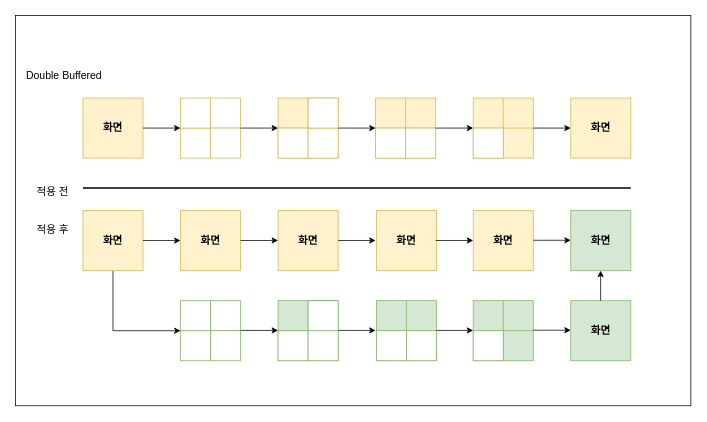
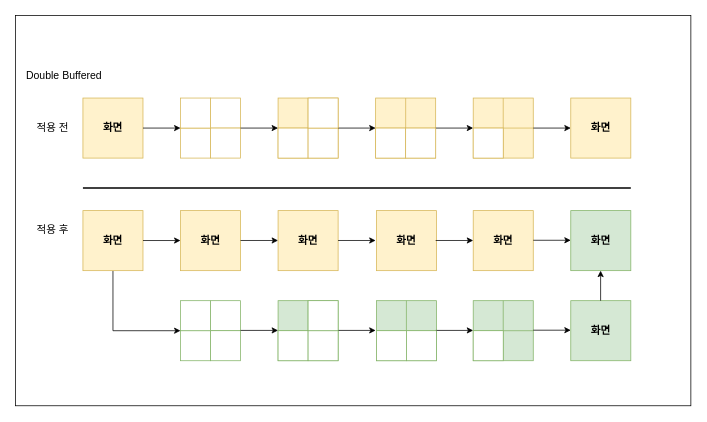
  <mxCell id="0" />
  <mxCell id="1" parent="0" />
  <mxCell id="2" value="" style="rounded=0;whiteSpace=wrap;html=1;fontSize=14;fillColor=#FFFFFF;" parent="1" vertex="1"><mxGeometry x="20" y="20" width="900" height="520" as="geometry" /></mxCell>
  <mxCell id="3" value="&lt;font style=&quot;font-size: 14px&quot;&gt;&lt;b&gt;화면&lt;/b&gt;&lt;/font&gt;" style="whiteSpace=wrap;html=1;aspect=fixed;fillColor=#fff2cc;strokeColor=#d6b656;" parent="1" vertex="1"><mxGeometry x="110" y="130" width="80" height="80" as="geometry" /></mxCell>
  <mxCell id="4" value="" style="rounded=0;whiteSpace=wrap;html=1;fontSize=14;fillColor=#FFFFFF;strokeColor=#d6b656;" parent="1" vertex="1"><mxGeometry x="280" y="130" width="40" height="40" as="geometry" /></mxCell>
  <mxCell id="5" value="" style="rounded=0;whiteSpace=wrap;html=1;fontSize=14;fillColor=#FFFFFF;strokeColor=#d6b656;" parent="1" vertex="1"><mxGeometry x="240" y="170" width="40" height="40" as="geometry" /></mxCell>
  <mxCell id="6" value="" style="rounded=0;whiteSpace=wrap;html=1;fontSize=14;fillColor=#FFFFFF;strokeColor=#d6b656;" parent="1" vertex="1"><mxGeometry x="280" y="170" width="40" height="40" as="geometry" /></mxCell>
  <mxCell id="7" value="" style="shape=internalStorage;whiteSpace=wrap;html=1;backgroundOutline=1;fontSize=14;fillColor=#fff2cc;dx=40;dy=40;strokeColor=#d6b656;" parent="1" vertex="1"><mxGeometry x="370" y="130" width="80" height="80" as="geometry" /></mxCell>
  <mxCell id="8" value="" style="rounded=0;whiteSpace=wrap;html=1;fontSize=14;fillColor=#FFFFFF;strokeColor=#d6b656;" parent="1" vertex="1"><mxGeometry x="370" y="170" width="40" height="40" as="geometry" /></mxCell>
  <mxCell id="9" value="" style="rounded=0;whiteSpace=wrap;html=1;fontSize=14;fillColor=#FFFFFF;strokeColor=#d6b656;" parent="1" vertex="1"><mxGeometry x="410" y="170" width="40" height="40" as="geometry" /></mxCell>
  <mxCell id="10" value="" style="shape=internalStorage;whiteSpace=wrap;html=1;backgroundOutline=1;fontSize=14;fillColor=#fff2cc;dx=40;dy=40;strokeColor=#d6b656;" parent="1" vertex="1"><mxGeometry x="500" y="130" width="80" height="80" as="geometry" /></mxCell>
  <mxCell id="11" value="" style="rounded=0;whiteSpace=wrap;html=1;fontSize=14;fillColor=#FFFFFF;strokeColor=#d6b656;" parent="1" vertex="1"><mxGeometry x="500" y="170" width="40" height="40" as="geometry" /></mxCell>
  <mxCell id="12" value="" style="edgeStyle=orthogonalEdgeStyle;rounded=0;orthogonalLoop=1;jettySize=auto;html=1;fontSize=14;entryX=0;entryY=0;entryDx=0;entryDy=0;" parent="1" source="13" target="16" edge="1"><mxGeometry relative="1" as="geometry"><mxPoint x="150" y="440" as="targetPoint" /><Array as="points"><mxPoint x="150" y="440" /></Array></mxGeometry></mxCell>
  <mxCell id="13" value="&lt;font style=&quot;font-size: 14px&quot;&gt;&lt;b&gt;화면&lt;/b&gt;&lt;/font&gt;" style="whiteSpace=wrap;html=1;aspect=fixed;fillColor=#fff2cc;strokeColor=#d6b656;" parent="1" vertex="1"><mxGeometry x="110" y="280" width="80" height="80" as="geometry" /></mxCell>
  <mxCell id="14" value="&lt;font style=&quot;font-size: 14px&quot;&gt;&lt;b&gt;화면&lt;/b&gt;&lt;/font&gt;" style="whiteSpace=wrap;html=1;aspect=fixed;fillColor=#fff2cc;strokeColor=#d6b656;" parent="1" vertex="1"><mxGeometry x="630" y="280" width="80" height="80" as="geometry" /></mxCell>
  <mxCell id="15" value="" style="rounded=0;whiteSpace=wrap;html=1;fontSize=14;fillColor=#FFFFFF;strokeColor=#82b366;" parent="1" vertex="1"><mxGeometry x="280" y="400" width="40" height="40" as="geometry" /></mxCell>
  <mxCell id="16" value="" style="rounded=0;whiteSpace=wrap;html=1;fontSize=14;fillColor=#FFFFFF;strokeColor=#82b366;" parent="1" vertex="1"><mxGeometry x="240" y="440" width="40" height="40" as="geometry" /></mxCell>
  <mxCell id="17" value="" style="rounded=0;whiteSpace=wrap;html=1;fontSize=14;fillColor=#FFFFFF;strokeColor=#82b366;" parent="1" vertex="1"><mxGeometry x="280" y="440" width="40" height="40" as="geometry" /></mxCell>
  <mxCell id="18" value="" style="shape=internalStorage;whiteSpace=wrap;html=1;backgroundOutline=1;fontSize=14;fillColor=#d5e8d4;dx=40;dy=40;strokeColor=#82b366;" parent="1" vertex="1"><mxGeometry x="370" y="400" width="80" height="80" as="geometry" /></mxCell>
  <mxCell id="19" value="" style="rounded=0;whiteSpace=wrap;html=1;fontSize=14;fillColor=#FFFFFF;strokeColor=#82b366;" parent="1" vertex="1"><mxGeometry x="370" y="440" width="40" height="40" as="geometry" /></mxCell>
  <mxCell id="20" value="" style="rounded=0;whiteSpace=wrap;html=1;fontSize=14;fillColor=#FFFFFF;strokeColor=#82b366;" parent="1" vertex="1"><mxGeometry x="410" y="440" width="40" height="40" as="geometry" /></mxCell>
  <mxCell id="21" value="" style="shape=internalStorage;whiteSpace=wrap;html=1;backgroundOutline=1;fontSize=14;fillColor=#d5e8d4;dx=40;dy=40;strokeColor=#82b366;" parent="1" vertex="1"><mxGeometry x="501" y="400" width="80" height="80" as="geometry" /></mxCell>
  <mxCell id="22" value="" style="rounded=0;whiteSpace=wrap;html=1;fontSize=14;fillColor=#FFFFFF;strokeColor=#82b366;" parent="1" vertex="1"><mxGeometry x="501" y="440" width="40" height="40" as="geometry" /></mxCell>
  <mxCell id="23" value="&lt;font style=&quot;font-size: 14px&quot;&gt;&lt;b&gt;화면&lt;/b&gt;&lt;/font&gt;" style="whiteSpace=wrap;html=1;aspect=fixed;fillColor=#fff2cc;strokeColor=#d6b656;" parent="1" vertex="1"><mxGeometry x="240" y="280" width="80" height="80" as="geometry" /></mxCell>
  <mxCell id="24" value="&lt;font style=&quot;font-size: 14px&quot;&gt;&lt;b&gt;화면&lt;/b&gt;&lt;/font&gt;" style="whiteSpace=wrap;html=1;aspect=fixed;fillColor=#fff2cc;strokeColor=#d6b656;" parent="1" vertex="1"><mxGeometry x="370" y="280" width="80" height="80" as="geometry" /></mxCell>
  <mxCell id="25" value="&lt;font style=&quot;font-size: 14px&quot;&gt;&lt;b&gt;화면&lt;/b&gt;&lt;/font&gt;" style="whiteSpace=wrap;html=1;aspect=fixed;fillColor=#fff2cc;strokeColor=#d6b656;" parent="1" vertex="1"><mxGeometry x="501" y="280" width="80" height="80" as="geometry" /></mxCell>
  <mxCell id="26" value="" style="endArrow=classic;html=1;rounded=0;fontSize=14;entryX=0;entryY=0.5;entryDx=0;entryDy=0;" parent="1" edge="1"><mxGeometry width="50" height="50" relative="1" as="geometry"><mxPoint x="190" y="170" as="sourcePoint" /><mxPoint x="240" y="170" as="targetPoint" /></mxGeometry></mxCell>
  <mxCell id="27" value="" style="endArrow=classic;html=1;rounded=0;fontSize=14;entryX=0;entryY=0.5;entryDx=0;entryDy=0;" parent="1" edge="1"><mxGeometry width="50" height="50" relative="1" as="geometry"><mxPoint x="190" y="319.83" as="sourcePoint" /><mxPoint x="240" y="319.83" as="targetPoint" /></mxGeometry></mxCell>
  <mxCell id="28" value="" style="endArrow=classic;html=1;rounded=0;fontSize=14;entryX=0;entryY=0.5;entryDx=0;entryDy=0;" parent="1" edge="1"><mxGeometry width="50" height="50" relative="1" as="geometry"><mxPoint x="320" y="170" as="sourcePoint" /><mxPoint x="370" y="170" as="targetPoint" /></mxGeometry></mxCell>
  <mxCell id="29" value="" style="endArrow=classic;html=1;rounded=0;fontSize=14;entryX=0;entryY=0.5;entryDx=0;entryDy=0;" parent="1" edge="1"><mxGeometry width="50" height="50" relative="1" as="geometry"><mxPoint x="450" y="170" as="sourcePoint" /><mxPoint x="500" y="170" as="targetPoint" /></mxGeometry></mxCell>
  <mxCell id="30" value="" style="endArrow=classic;html=1;rounded=0;fontSize=14;entryX=0;entryY=0.5;entryDx=0;entryDy=0;" parent="1" edge="1"><mxGeometry width="50" height="50" relative="1" as="geometry"><mxPoint x="580" y="170" as="sourcePoint" /><mxPoint x="630" y="170" as="targetPoint" /></mxGeometry></mxCell>
  <mxCell id="31" value="" style="endArrow=classic;html=1;rounded=0;fontSize=14;entryX=0;entryY=0.5;entryDx=0;entryDy=0;" parent="1" edge="1"><mxGeometry width="50" height="50" relative="1" as="geometry"><mxPoint x="320" y="319.8" as="sourcePoint" /><mxPoint x="370" y="319.8" as="targetPoint" /></mxGeometry></mxCell>
  <mxCell id="32" value="" style="endArrow=classic;html=1;rounded=0;fontSize=14;entryX=0;entryY=0.5;entryDx=0;entryDy=0;" parent="1" edge="1"><mxGeometry width="50" height="50" relative="1" as="geometry"><mxPoint x="450" y="319.8" as="sourcePoint" /><mxPoint x="500" y="319.8" as="targetPoint" /></mxGeometry></mxCell>
  <mxCell id="33" value="" style="endArrow=classic;html=1;rounded=0;fontSize=14;entryX=0;entryY=0.5;entryDx=0;entryDy=0;" parent="1" edge="1"><mxGeometry width="50" height="50" relative="1" as="geometry"><mxPoint x="580" y="319.8" as="sourcePoint" /><mxPoint x="630" y="319.8" as="targetPoint" /></mxGeometry></mxCell>
  <mxCell id="34" value="" style="endArrow=classic;html=1;rounded=0;fontSize=14;entryX=0;entryY=0.5;entryDx=0;entryDy=0;" parent="1" edge="1"><mxGeometry width="50" height="50" relative="1" as="geometry"><mxPoint x="320" y="439.6" as="sourcePoint" /><mxPoint x="370" y="439.6" as="targetPoint" /></mxGeometry></mxCell>
  <mxCell id="35" value="" style="endArrow=classic;html=1;rounded=0;fontSize=14;entryX=0;entryY=0.5;entryDx=0;entryDy=0;" parent="1" edge="1"><mxGeometry width="50" height="50" relative="1" as="geometry"><mxPoint x="450" y="439.6" as="sourcePoint" /><mxPoint x="500" y="439.6" as="targetPoint" /></mxGeometry></mxCell>
  <mxCell id="36" value="" style="endArrow=classic;html=1;rounded=0;fontSize=14;entryX=0;entryY=0.5;entryDx=0;entryDy=0;" parent="1" edge="1"><mxGeometry width="50" height="50" relative="1" as="geometry"><mxPoint x="580" y="439.6" as="sourcePoint" /><mxPoint x="630" y="439.6" as="targetPoint" /></mxGeometry></mxCell>
  <mxCell id="37" value="" style="endArrow=none;html=1;rounded=0;fontSize=14;strokeWidth=2;" parent="1" edge="1"><mxGeometry width="50" height="50" relative="1" as="geometry"><mxPoint x="110" y="250" as="sourcePoint" /><mxPoint x="840" y="250" as="targetPoint" /></mxGeometry></mxCell>
  <mxCell id="38" value="" style="rounded=0;whiteSpace=wrap;html=1;fontSize=14;fillColor=#FFFFFF;strokeColor=#d6b656;" parent="1" vertex="1"><mxGeometry x="240" y="130" width="40" height="40" as="geometry" /></mxCell>
  <mxCell id="39" value="&lt;font style=&quot;font-size: 14px&quot;&gt;&lt;b&gt;화면&lt;/b&gt;&lt;/font&gt;" style="whiteSpace=wrap;html=1;aspect=fixed;fillColor=#fff2cc;strokeColor=#d6b656;" parent="1" vertex="1"><mxGeometry x="760" y="130" width="80" height="80" as="geometry" /></mxCell>
  <mxCell id="40" value="&lt;font style=&quot;font-size: 14px&quot;&gt;&lt;b&gt;화면&lt;/b&gt;&lt;/font&gt;" style="whiteSpace=wrap;html=1;aspect=fixed;fillColor=#d5e8d4;strokeColor=#82b366;" parent="1" vertex="1"><mxGeometry x="760" y="280" width="80" height="80" as="geometry" /></mxCell>
  <mxCell id="41" value="&lt;font style=&quot;font-size: 14px&quot;&gt;&lt;b&gt;화면&lt;/b&gt;&lt;/font&gt;" style="whiteSpace=wrap;html=1;aspect=fixed;fillColor=#d5e8d4;strokeColor=#82b366;" parent="1" vertex="1"><mxGeometry x="760" y="400" width="80" height="80" as="geometry" /></mxCell>
  <mxCell id="42" value="" style="shape=internalStorage;whiteSpace=wrap;html=1;backgroundOutline=1;fontSize=14;fillColor=#d5e8d4;dx=40;dy=40;strokeColor=#82b366;" parent="1" vertex="1"><mxGeometry x="630" y="400" width="80" height="80" as="geometry" /></mxCell>
  <mxCell id="43" value="" style="rounded=0;whiteSpace=wrap;html=1;fontSize=14;fillColor=#FFFFFF;strokeColor=#82b366;" parent="1" vertex="1"><mxGeometry x="630" y="440" width="40" height="40" as="geometry" /></mxCell>
  <mxCell id="44" value="" style="shape=internalStorage;whiteSpace=wrap;html=1;backgroundOutline=1;fontSize=14;fillColor=#fff2cc;dx=40;dy=40;strokeColor=#d6b656;" parent="1" vertex="1"><mxGeometry x="630" y="130" width="80" height="80" as="geometry" /></mxCell>
  <mxCell id="45" value="" style="rounded=0;whiteSpace=wrap;html=1;fontSize=14;fillColor=#FFFFFF;strokeColor=#d6b656;" parent="1" vertex="1"><mxGeometry x="630" y="170" width="40" height="40" as="geometry" /></mxCell>
  <mxCell id="46" value="" style="rounded=0;whiteSpace=wrap;html=1;fontSize=14;fillColor=#FFFFFF;strokeColor=#82b366;" parent="1" vertex="1"><mxGeometry x="240" y="400" width="40" height="40" as="geometry" /></mxCell>
  <mxCell id="47" value="" style="rounded=0;whiteSpace=wrap;html=1;fontSize=14;fillColor=#FFFFFF;strokeColor=#d6b656;" parent="1" vertex="1"><mxGeometry x="410" y="130" width="40" height="40" as="geometry" /></mxCell>
  <mxCell id="48" value="" style="rounded=0;whiteSpace=wrap;html=1;fontSize=14;fillColor=#FFFFFF;strokeColor=#d6b656;" parent="1" vertex="1"><mxGeometry x="540" y="170" width="40" height="40" as="geometry" /></mxCell>
  <mxCell id="49" value="" style="rounded=0;whiteSpace=wrap;html=1;fontSize=14;fillColor=#FFFFFF;strokeColor=#82b366;" parent="1" vertex="1"><mxGeometry x="410" y="400" width="40" height="40" as="geometry" /></mxCell>
  <mxCell id="50" value="" style="rounded=0;whiteSpace=wrap;html=1;fontSize=14;fillColor=#FFFFFF;strokeColor=#82b366;" parent="1" vertex="1"><mxGeometry x="541" y="440" width="40" height="40" as="geometry" /></mxCell>
  <mxCell id="51" value="" style="endArrow=classic;html=1;rounded=0;fontSize=14;entryX=0;entryY=0.5;entryDx=0;entryDy=0;" parent="1" edge="1"><mxGeometry width="50" height="50" relative="1" as="geometry"><mxPoint x="710" y="170" as="sourcePoint" /><mxPoint x="760" y="170" as="targetPoint" /></mxGeometry></mxCell>
  <mxCell id="52" value="" style="endArrow=classic;html=1;rounded=0;fontSize=14;entryX=0;entryY=0.5;entryDx=0;entryDy=0;" parent="1" edge="1"><mxGeometry width="50" height="50" relative="1" as="geometry"><mxPoint x="710" y="319.51" as="sourcePoint" /><mxPoint x="760" y="319.51" as="targetPoint" /></mxGeometry></mxCell>
  <mxCell id="53" value="" style="endArrow=classic;html=1;rounded=0;fontSize=14;entryX=0;entryY=0.5;entryDx=0;entryDy=0;" parent="1" edge="1"><mxGeometry width="50" height="50" relative="1" as="geometry"><mxPoint x="710" y="439.31" as="sourcePoint" /><mxPoint x="760" y="439.31" as="targetPoint" /></mxGeometry></mxCell>
  <mxCell id="54" value="Double Buffered" style="text;html=1;strokeColor=none;fillColor=none;align=center;verticalAlign=middle;whiteSpace=wrap;rounded=0;fontSize=14;" parent="1" vertex="1"><mxGeometry x="25" y="85" width="120" height="30" as="geometry" /></mxCell>
- <mxCell id="55" value="적용 전" style="text;html=1;strokeColor=none;fillColor=none;align=center;verticalAlign=middle;whiteSpace=wrap;rounded=0;fontSize=14;" parent="1" vertex="1"><mxGeometry x="40" y="240" width="60" height="30" as="geometry" /></mxCell>
+ <mxCell id="55" value="적용 전" style="text;html=1;strokeColor=none;fillColor=none;align=center;verticalAlign=middle;whiteSpace=wrap;rounded=0;fontSize=14;" parent="1" vertex="1"><mxGeometry y="155" width="60" height="30" as="geometry" x="40" /></mxCell>
  <mxCell id="56" value="적용 후" style="text;html=1;strokeColor=none;fillColor=none;align=center;verticalAlign=middle;whiteSpace=wrap;rounded=0;fontSize=14;" parent="1" vertex="1"><mxGeometry x="40" y="290" width="60" height="30" as="geometry" /></mxCell>
  <mxCell id="57" value="" style="endArrow=classic;html=1;rounded=0;" edge="1" parent="1"><mxGeometry width="50" height="50" relative="1" as="geometry"><mxPoint x="799.76" y="400" as="sourcePoint" /><mxPoint x="799.76" y="360" as="targetPoint" /></mxGeometry></mxCell>
